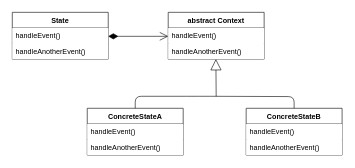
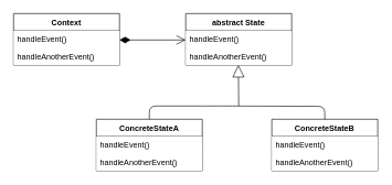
  <mxCell id="0" />
  <mxCell id="1" parent="0" />
- <mxCell id="2" value="abstract Context" style="swimlane;fontStyle=1;align=center;verticalAlign=top;childLayout=stackLayout;horizontal=1;startSize=26;horizontalStack=0;resizeParent=1;resizeParentMax=0;resizeLast=0;collapsible=1;marginBottom=0;" vertex="1" parent="1"><mxGeometry x="280" y="20" width="160" height="78" as="geometry" /></mxCell>
+ <mxCell id="2" value="abstract State" style="swimlane;fontStyle=1;align=center;verticalAlign=top;childLayout=stackLayout;horizontal=1;startSize=26;horizontalStack=0;resizeParent=1;resizeParentMax=0;resizeLast=0;collapsible=1;marginBottom=0;" vertex="1" parent="1"><mxGeometry x="280" y="20" width="160" height="78" as="geometry" /></mxCell>
  <mxCell id="3" value="handleEvent()" style="text;strokeColor=none;align=left;verticalAlign=top;spacingLeft=4;spacingRight=4;overflow=hidden;rotatable=0;points=[[0,0.5],[1,0.5]];portConstraint=eastwest;fillColor=#ffffff;" vertex="1" parent="2"><mxGeometry y="26" width="160" height="26" as="geometry" /></mxCell>
  <mxCell id="4" value="handleAnotherEvent()" style="text;strokeColor=none;align=left;verticalAlign=top;spacingLeft=4;spacingRight=4;overflow=hidden;rotatable=0;points=[[0,0.5],[1,0.5]];portConstraint=eastwest;fillColor=#ffffff;" vertex="1" parent="2"><mxGeometry y="52" width="160" height="26" as="geometry" /></mxCell>
  <mxCell id="5" value="ConcreteStateA" style="swimlane;fontStyle=1;align=center;verticalAlign=top;childLayout=stackLayout;horizontal=1;startSize=26;horizontalStack=0;resizeParent=1;resizeParentMax=0;resizeLast=0;collapsible=1;marginBottom=0;" vertex="1" parent="1"><mxGeometry x="145" y="180" width="160" height="78" as="geometry" /></mxCell>
  <mxCell id="6" value="handleEvent()" style="text;strokeColor=none;align=left;verticalAlign=top;spacingLeft=4;spacingRight=4;overflow=hidden;rotatable=0;points=[[0,0.5],[1,0.5]];portConstraint=eastwest;fillColor=#ffffff;" vertex="1" parent="5"><mxGeometry y="26" width="160" height="26" as="geometry" /></mxCell>
  <mxCell id="7" value="handleAnotherEvent()" style="text;strokeColor=none;align=left;verticalAlign=top;spacingLeft=4;spacingRight=4;overflow=hidden;rotatable=0;points=[[0,0.5],[1,0.5]];portConstraint=eastwest;fillColor=#ffffff;" vertex="1" parent="5"><mxGeometry y="52" width="160" height="26" as="geometry" /></mxCell>
  <mxCell id="8" value="ConcreteStateB" style="swimlane;fontStyle=1;align=center;verticalAlign=top;childLayout=stackLayout;horizontal=1;startSize=26;horizontalStack=0;resizeParent=1;resizeParentMax=0;resizeLast=0;collapsible=1;marginBottom=0;" vertex="1" parent="1"><mxGeometry x="410" y="180" width="160" height="78" as="geometry" /></mxCell>
  <mxCell id="9" value="handleEvent()" style="text;strokeColor=none;align=left;verticalAlign=top;spacingLeft=4;spacingRight=4;overflow=hidden;rotatable=0;points=[[0,0.5],[1,0.5]];portConstraint=eastwest;fillColor=#ffffff;" vertex="1" parent="8"><mxGeometry y="26" width="160" height="26" as="geometry" /></mxCell>
  <mxCell id="10" value="handleAnotherEvent()" style="text;strokeColor=none;align=left;verticalAlign=top;spacingLeft=4;spacingRight=4;overflow=hidden;rotatable=0;points=[[0,0.5],[1,0.5]];portConstraint=eastwest;fillColor=#ffffff;" vertex="1" parent="8"><mxGeometry y="52" width="160" height="26" as="geometry" /></mxCell>
  <mxCell id="11" value="" style="endArrow=block;endSize=16;endFill=0;html=1;" edge="1" parent="1"><mxGeometry width="160" relative="1" as="geometry"><mxPoint x="360" y="160" as="sourcePoint" /><mxPoint x="359.5" y="98" as="targetPoint" /></mxGeometry></mxCell>
  <mxCell id="12" value="" style="endArrow=none;html=1;edgeStyle=orthogonalEdgeStyle;entryX=0.5;entryY=0;entryDx=0;entryDy=0;" edge="1" parent="1" target="8"><mxGeometry relative="1" as="geometry"><mxPoint x="350" y="160" as="sourcePoint" /><mxPoint x="540" y="150" as="targetPoint" /></mxGeometry></mxCell>
  <mxCell id="13" value="" style="endArrow=none;html=1;edgeStyle=orthogonalEdgeStyle;exitX=0.5;exitY=0;exitDx=0;exitDy=0;" edge="1" parent="1" source="5"><mxGeometry relative="1" as="geometry"><mxPoint x="200" y="140" as="sourcePoint" /><mxPoint x="350" y="160" as="targetPoint" /><Array as="points"><mxPoint x="225" y="160" /><mxPoint x="320" y="160" /></Array></mxGeometry></mxCell>
- <mxCell id="14" value="State" style="swimlane;fontStyle=1;align=center;verticalAlign=top;childLayout=stackLayout;horizontal=1;startSize=26;horizontalStack=0;resizeParent=1;resizeParentMax=0;resizeLast=0;collapsible=1;marginBottom=0;" vertex="1" parent="1"><mxGeometry x="20" y="20" width="160" height="78" as="geometry" /></mxCell>
+ <mxCell id="14" value="Context" style="swimlane;fontStyle=1;align=center;verticalAlign=top;childLayout=stackLayout;horizontal=1;startSize=26;horizontalStack=0;resizeParent=1;resizeParentMax=0;resizeLast=0;collapsible=1;marginBottom=0;" vertex="1" parent="1"><mxGeometry x="20" y="20" width="160" height="78" as="geometry" /></mxCell>
  <mxCell id="15" value="handleEvent()" style="text;strokeColor=none;align=left;verticalAlign=top;spacingLeft=4;spacingRight=4;overflow=hidden;rotatable=0;points=[[0,0.5],[1,0.5]];portConstraint=eastwest;fillColor=#ffffff;" vertex="1" parent="14"><mxGeometry y="26" width="160" height="26" as="geometry" /></mxCell>
  <mxCell id="16" value="handleAnotherEvent()" style="text;strokeColor=none;align=left;verticalAlign=top;spacingLeft=4;spacingRight=4;overflow=hidden;rotatable=0;points=[[0,0.5],[1,0.5]];portConstraint=eastwest;fillColor=#ffffff;" vertex="1" parent="14"><mxGeometry y="52" width="160" height="26" as="geometry" /></mxCell>
  <mxCell id="17" value="" style="endArrow=open;html=1;endSize=12;startArrow=diamondThin;startSize=14;startFill=1;edgeStyle=orthogonalEdgeStyle;align=left;verticalAlign=bottom;" edge="1" parent="1"><mxGeometry x="-1" y="3" relative="1" as="geometry"><mxPoint x="180" y="60" as="sourcePoint" /><mxPoint x="280" y="60" as="targetPoint" /></mxGeometry></mxCell>
